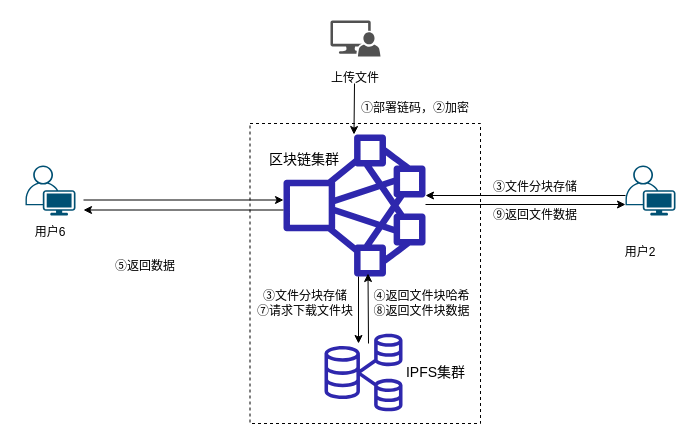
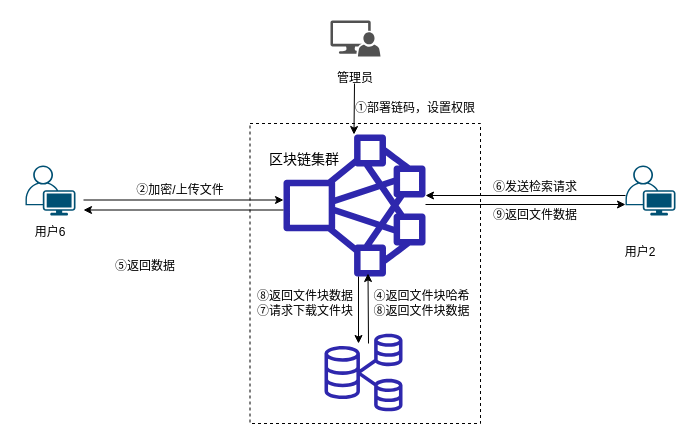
  <mxCell id="0" />
  <mxCell id="1" parent="0" />
  <mxCell id="2" value="" style="sketch=0;pointerEvents=1;shadow=0;dashed=0;html=1;strokeColor=none;labelPosition=center;verticalLabelPosition=bottom;verticalAlign=top;align=center;fillColor=#515151;shape=mxgraph.mscae.system_center.admin_console" parent="1" vertex="1"><mxGeometry x="330" y="20" width="50" height="36" as="geometry" /></mxCell>
  <mxCell id="3" value="" style="points=[[0.35,0,0],[0.98,0.51,0],[1,0.71,0],[0.67,1,0],[0,0.795,0],[0,0.65,0]];verticalLabelPosition=bottom;sketch=0;html=1;verticalAlign=top;aspect=fixed;align=center;pointerEvents=1;shape=mxgraph.cisco19.user;fillColor=#005073;strokeColor=none;" parent="1" vertex="1"><mxGeometry x="25" y="165" width="50" height="50" as="geometry" /></mxCell>
  <mxCell id="4" value="用户6" style="text;html=1;strokeColor=none;fillColor=none;align=center;verticalAlign=middle;whiteSpace=wrap;rounded=0;" parent="1" vertex="1"><mxGeometry x="20" y="218" width="60" height="27" as="geometry" /></mxCell>
- <mxCell id="5" value="上传文件" style="text;html=1;strokeColor=none;fillColor=none;align=center;verticalAlign=middle;whiteSpace=wrap;rounded=0;" parent="1" vertex="1"><mxGeometry x="325" y="63" width="60" height="30" as="geometry" /></mxCell>
+ <mxCell id="5" value="管理员" style="text;html=1;strokeColor=none;fillColor=none;align=center;verticalAlign=middle;whiteSpace=wrap;rounded=0;" parent="1" vertex="1"><mxGeometry x="325" y="63" width="60" height="30" as="geometry" /></mxCell>
  <mxCell id="6" value="" style="sketch=0;outlineConnect=0;fontColor=#232F3E;gradientColor=none;fillColor=#2E27AD;strokeColor=none;dashed=0;verticalLabelPosition=bottom;verticalAlign=top;align=center;html=1;fontSize=12;fontStyle=0;aspect=fixed;pointerEvents=1;shape=mxgraph.aws4.rds_multi_az_db_cluster;" parent="1" vertex="1"><mxGeometry x="324" y="333" width="78" height="78" as="geometry" /></mxCell>
- <mxCell id="7" value="&lt;font style=&quot;font-size: 14px;&quot;&gt;IPFS集群&lt;/font&gt;" style="text;html=1;strokeColor=none;fillColor=none;align=center;verticalAlign=middle;whiteSpace=wrap;rounded=0;" parent="1" vertex="1"><mxGeometry x="402" y="357" width="67" height="30" as="geometry" /></mxCell>
  <mxCell id="8" value="" style="sketch=0;outlineConnect=0;fontColor=#232F3E;gradientColor=none;fillColor=#2E27AD;strokeColor=none;dashed=0;verticalLabelPosition=bottom;verticalAlign=top;align=center;html=1;fontSize=12;fontStyle=0;aspect=fixed;pointerEvents=1;shape=mxgraph.aws4.cluster;" parent="1" vertex="1"><mxGeometry x="283" y="134" width="142" height="142" as="geometry" /></mxCell>
  <mxCell id="9" value="" style="points=[[0.35,0,0],[0.98,0.51,0],[1,0.71,0],[0.67,1,0],[0,0.795,0],[0,0.65,0]];verticalLabelPosition=bottom;sketch=0;html=1;verticalAlign=top;aspect=fixed;align=center;pointerEvents=1;shape=mxgraph.cisco19.user;fillColor=#005073;strokeColor=none;" parent="1" vertex="1"><mxGeometry x="625" y="165" width="50" height="50" as="geometry" /></mxCell>
  <mxCell id="10" value="用户2" style="text;html=1;strokeColor=none;fillColor=none;align=center;verticalAlign=middle;whiteSpace=wrap;rounded=0;" parent="1" vertex="1"><mxGeometry x="610" y="238" width="60" height="27" as="geometry" /></mxCell>
- <mxCell id="11" value="①部署链码，②加密" style="text;html=1;strokeColor=none;fillColor=none;align=center;verticalAlign=middle;whiteSpace=wrap;rounded=0;" parent="1" vertex="1"><mxGeometry x="340" y="93" width="150" height="30" as="geometry" /></mxCell>
+ <mxCell id="11" value="①部署链码，设置权限" style="text;html=1;strokeColor=none;fillColor=none;align=center;verticalAlign=middle;whiteSpace=wrap;rounded=0;" parent="1" vertex="1"><mxGeometry x="340" y="93" width="150" height="30" as="geometry" /></mxCell>
  <mxCell id="12" value="" style="endArrow=classic;html=1;rounded=0;" parent="1" edge="1"><mxGeometry width="50" height="50" relative="1" as="geometry"><mxPoint x="83" y="199.5" as="sourcePoint" /><mxPoint x="283" y="199.5" as="targetPoint" /></mxGeometry></mxCell>
  <mxCell id="13" value="" style="endArrow=classic;html=1;rounded=0;" parent="1" edge="1"><mxGeometry width="50" height="50" relative="1" as="geometry"><mxPoint x="283" y="209.5" as="sourcePoint" /><mxPoint x="83" y="209.5" as="targetPoint" /></mxGeometry></mxCell>
  <mxCell id="14" value="" style="endArrow=classic;html=1;rounded=0;" parent="1" edge="1"><mxGeometry width="50" height="50" relative="1" as="geometry"><mxPoint x="425" y="204" as="sourcePoint" /><mxPoint x="625" y="204" as="targetPoint" /></mxGeometry></mxCell>
  <mxCell id="15" value="" style="endArrow=classic;html=1;rounded=0;" parent="1" edge="1"><mxGeometry width="50" height="50" relative="1" as="geometry"><mxPoint x="625" y="195" as="sourcePoint" /><mxPoint x="425" y="195" as="targetPoint" /></mxGeometry></mxCell>
+ <mxCell id="16" value="②加密/上传文件" style="text;html=1;strokeColor=none;fillColor=none;align=center;verticalAlign=middle;whiteSpace=wrap;rounded=0;" parent="1" vertex="1"><mxGeometry x="135" y="175" width="90" height="30" as="geometry" /></mxCell>
  <mxCell id="17" value="" style="endArrow=classic;html=1;rounded=0;" parent="1" edge="1"><mxGeometry width="50" height="50" relative="1" as="geometry"><mxPoint x="354" y="83" as="sourcePoint" /><mxPoint x="353.5" y="134" as="targetPoint" /></mxGeometry></mxCell>
  <mxCell id="18" value="" style="endArrow=classic;html=1;rounded=0;" parent="1" edge="1"><mxGeometry width="50" height="50" relative="1" as="geometry"><mxPoint x="358" y="276" as="sourcePoint" /><mxPoint x="358" y="343" as="targetPoint" /></mxGeometry></mxCell>
  <mxCell id="19" value="" style="endArrow=classic;html=1;rounded=0;" parent="1" edge="1"><mxGeometry width="50" height="50" relative="1" as="geometry"><mxPoint x="368" y="343" as="sourcePoint" /><mxPoint x="367.5" y="273" as="targetPoint" /></mxGeometry></mxCell>
- <mxCell id="20" value="③文件分块存储&lt;br&gt;⑦请求下载文件块" style="text;html=1;strokeColor=none;fillColor=none;align=center;verticalAlign=middle;whiteSpace=wrap;rounded=0;" parent="1" vertex="1"><mxGeometry x="249.5" y="283" width="110" height="40" as="geometry" /></mxCell>
+ <mxCell id="20" value="⑧返回文件块数据&lt;br&gt;⑦请求下载文件块" style="text;html=1;strokeColor=none;fillColor=none;align=center;verticalAlign=middle;whiteSpace=wrap;rounded=0;" parent="1" vertex="1"><mxGeometry x="249.5" y="283" width="110" height="40" as="geometry" /></mxCell>
  <mxCell id="21" value="④返回文件块哈希&lt;br&gt;⑧返回文件块数据" style="text;html=1;strokeColor=none;fillColor=none;align=center;verticalAlign=middle;whiteSpace=wrap;rounded=0;" parent="1" vertex="1"><mxGeometry x="366" y="283" width="110.5" height="40" as="geometry" /></mxCell>
  <mxCell id="22" value="&lt;font style=&quot;font-size: 14px;&quot;&gt;区块链集群&lt;/font&gt;" style="text;html=1;strokeColor=none;fillColor=none;align=center;verticalAlign=middle;whiteSpace=wrap;rounded=0;" parent="1" vertex="1"><mxGeometry x="260" y="143" width="88" height="32" as="geometry" /></mxCell>
  <mxCell id="23" value="⑤返回数据" style="text;html=1;strokeColor=none;fillColor=none;align=center;verticalAlign=middle;whiteSpace=wrap;rounded=0;" parent="1" vertex="1"><mxGeometry x="105" y="251" width="80" height="30" as="geometry" /></mxCell>
- <mxCell id="24" value="③文件分块存储" style="text;html=1;strokeColor=none;fillColor=none;align=center;verticalAlign=middle;whiteSpace=wrap;rounded=0;" parent="1" vertex="1"><mxGeometry x="479.5" y="172" width="110" height="30" as="geometry" /></mxCell>
+ <mxCell id="24" value="⑥发送检索请求" style="text;html=1;strokeColor=none;fillColor=none;align=center;verticalAlign=middle;whiteSpace=wrap;rounded=0;" parent="1" vertex="1"><mxGeometry x="479.5" y="172" width="110" height="30" as="geometry" /></mxCell>
  <mxCell id="25" value="⑨返回文件数据" style="text;html=1;strokeColor=none;fillColor=none;align=center;verticalAlign=middle;whiteSpace=wrap;rounded=0;" parent="1" vertex="1"><mxGeometry x="490" y="200" width="90" height="30" as="geometry" /></mxCell>
  <mxCell id="26" value="" style="rounded=0;whiteSpace=wrap;html=1;fillStyle=auto;dashed=1;fillColor=none;" vertex="1" parent="1"><mxGeometry x="249.5" y="123" width="230.5" height="300" as="geometry" /></mxCell>
